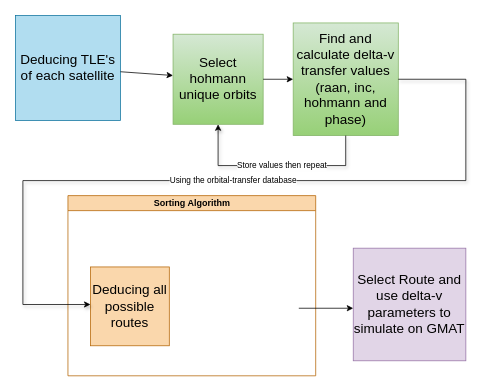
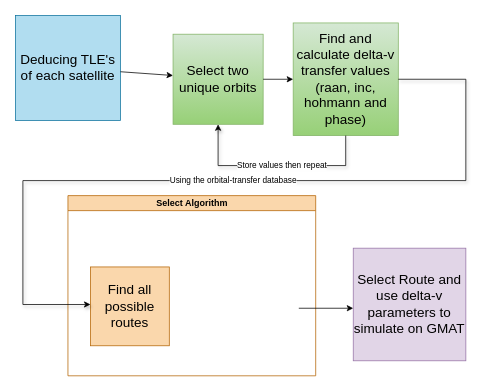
  <mxCell id="0" />
  <mxCell id="1" parent="0" />
- <mxCell id="2" value="Sorting Algorithm" style="swimlane;html=1;startSize=20;horizontal=1;containerType=tree;glass=0;labelBorderColor=none;textShadow=0;labelBackgroundColor=none;fillColor=#fad7ac;strokeColor=#b46504;" parent="1" vertex="1"><mxGeometry x="90" y="260" width="330" height="240" as="geometry" /></mxCell>
- <mxCell id="3" value="Deducing all possible routes" style="whiteSpace=wrap;html=1;aspect=fixed;fontSize=18;fillColor=#fad7ac;strokeColor=#b46504;" vertex="1" parent="2"><mxGeometry x="30" y="95" width="105" height="105" as="geometry" /></mxCell>
+ <mxCell id="2" value="Select Algorithm" style="swimlane;html=1;startSize=20;horizontal=1;containerType=tree;glass=0;labelBorderColor=none;textShadow=0;labelBackgroundColor=none;fillColor=#fad7ac;strokeColor=#b46504;" parent="1" vertex="1"><mxGeometry x="90" y="260" width="330" height="240" as="geometry" /></mxCell>
+ <mxCell id="3" value="Find all possible routes" style="whiteSpace=wrap;html=1;aspect=fixed;fontSize=18;fillColor=#fad7ac;strokeColor=#b46504;" vertex="1" parent="2"><mxGeometry x="30" y="95" width="105" height="105" as="geometry" /></mxCell>
  <mxCell id="4" value="" style="endArrow=classic;html=1;rounded=0;" edge="1" parent="2"><mxGeometry width="50" height="50" relative="1" as="geometry"><mxPoint x="307.5" y="150" as="sourcePoint" /><mxPoint x="380" y="150" as="targetPoint" /></mxGeometry></mxCell>
  <mxCell id="5" value="&lt;font style=&quot;font-size: 18px;&quot;&gt;Deducing TLE's of each satellite&lt;/font&gt;" style="rounded=0;whiteSpace=wrap;html=1;fontSize=18;fillColor=#b1ddf0;strokeColor=#10739e;" vertex="1" parent="1"><mxGeometry x="20" y="20" width="140" height="140" as="geometry" /></mxCell>
  <mxCell id="6" value="" style="endArrow=classic;html=1;rounded=0;" edge="1" parent="1" source="5"><mxGeometry width="50" height="50" relative="1" as="geometry"><mxPoint x="620" y="130" as="sourcePoint" /><mxPoint y="100" as="targetPoint" x="230" /></mxGeometry></mxCell>
- <mxCell id="7" value="Select hohmann unique orbits" style="rounded=0;whiteSpace=wrap;html=1;fontSize=18;fillColor=#d5e8d4;gradientColor=#97d077;strokeColor=#82b366;" vertex="1" parent="1"><mxGeometry y="45" width="120" height="120" as="geometry" x="230" /></mxCell>
+ <mxCell id="7" value="Select two unique orbits" style="rounded=0;whiteSpace=wrap;html=1;fontSize=18;fillColor=#d5e8d4;gradientColor=#97d077;strokeColor=#82b366;" vertex="1" parent="1"><mxGeometry y="45" width="120" height="120" as="geometry" x="230" /></mxCell>
  <mxCell id="8" value="Find and calculate delta-v transfer values (raan, inc, hohmann and phase)" style="rounded=0;whiteSpace=wrap;html=1;fontSize=18;fillColor=#d5e8d4;gradientColor=#97d077;strokeColor=#82b366;" vertex="1" parent="1"><mxGeometry x="390" y="30" width="140" height="150" as="geometry" /></mxCell>
  <mxCell id="9" value="" style="endArrow=classic;html=1;rounded=0;entryX=0;entryY=0.5;entryDx=0;entryDy=0;" edge="1" parent="1" source="7" target="8"><mxGeometry width="50" height="50" relative="1" as="geometry"><mxPoint x="460" y="140" as="sourcePoint" /><mxPoint x="510" y="90" as="targetPoint" /></mxGeometry></mxCell>
  <mxCell id="10" value="Store values then repeat" style="endArrow=classic;html=1;rounded=0;exitX=0.5;exitY=1;exitDx=0;exitDy=0;entryX=0.5;entryY=1;entryDx=0;entryDy=0;shadow=1;" edge="1" parent="1" source="8" target="7"><mxGeometry x="-0.059" width="50" height="50" relative="1" as="geometry"><mxPoint x="460" y="140" as="sourcePoint" /><mxPoint x="510" y="90" as="targetPoint" /><Array as="points"><mxPoint x="460" y="220" /><mxPoint x="290" y="220" /></Array><mxPoint as="offset" /></mxGeometry></mxCell>
  <mxCell id="11" value="Using the orbital-transfer database" style="endArrow=classic;html=1;rounded=0;exitX=1;exitY=0.5;exitDx=0;exitDy=0;entryX=0;entryY=0.5;entryDx=0;entryDy=0;shadow=1;fillColor=#FFFFFF;" edge="1" parent="1" source="8"><mxGeometry width="50" height="50" relative="1" as="geometry"><mxPoint x="540" y="125" as="sourcePoint" /><mxPoint x="120" y="405" as="targetPoint" /><Array as="points"><mxPoint x="620" y="105" /><mxPoint x="620" y="240" /><mxPoint x="320" y="240" /><mxPoint x="30" y="240" /><mxPoint x="30" y="405" /></Array></mxGeometry></mxCell>
  <mxCell id="12" value="Select Route and use delta-v parameters to simulate on GMAT" style="whiteSpace=wrap;html=1;aspect=fixed;fontSize=18;fillColor=#e1d5e7;strokeColor=#9673a6;" vertex="1" parent="1"><mxGeometry x="470" y="330" width="150" height="150" as="geometry" /></mxCell>
